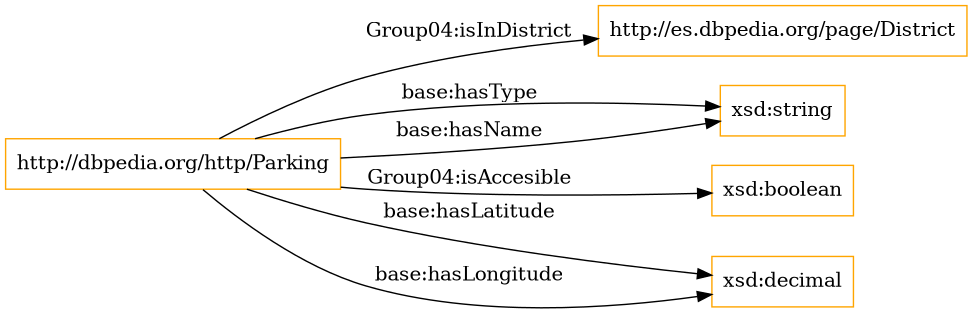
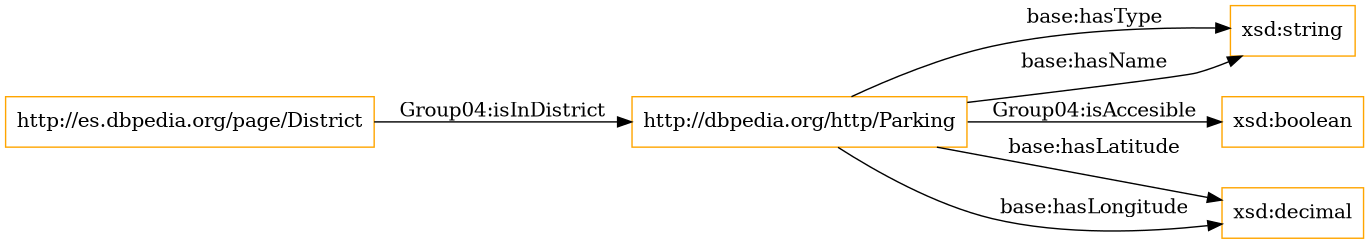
  digraph {
    rankdir=LR
    node [color=orange shape=rectangle]
    n1 [label="http://dbpedia.org/http/Parking"]
    "http://es.dbpedia.org/page/District"
    "xsd:string"
    "xsd:boolean"
    "xsd:decimal"
-   n1 -> "http://es.dbpedia.org/page/District" [label="Group04:isInDistrict"]
+   "http://es.dbpedia.org/page/District" -> n1 [label="Group04:isInDistrict"]
    n1 -> "xsd:string" [label="base:hasType"]
    n1 -> "xsd:string" [label="base:hasName"]
    n1 -> "xsd:boolean" [label="Group04:isAccesible"]
    n1 -> "xsd:decimal" [label="base:hasLatitude"]
    n1 -> "xsd:decimal" [label="base:hasLongitude"]
  }
